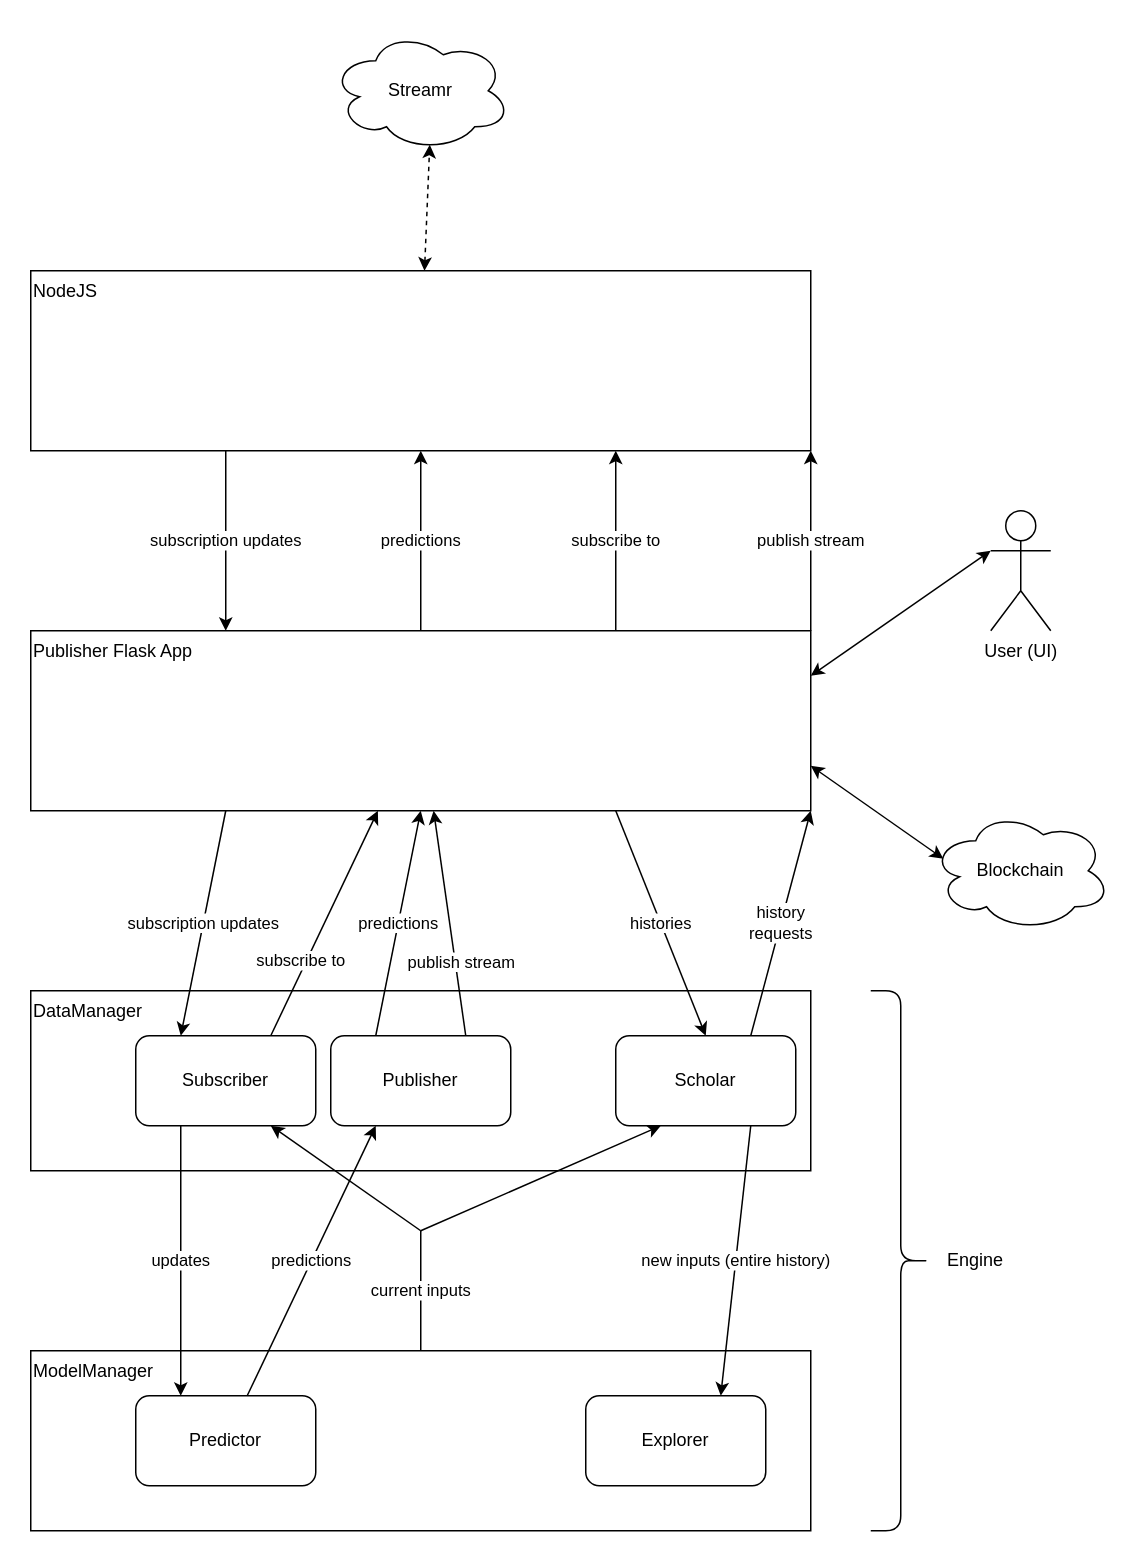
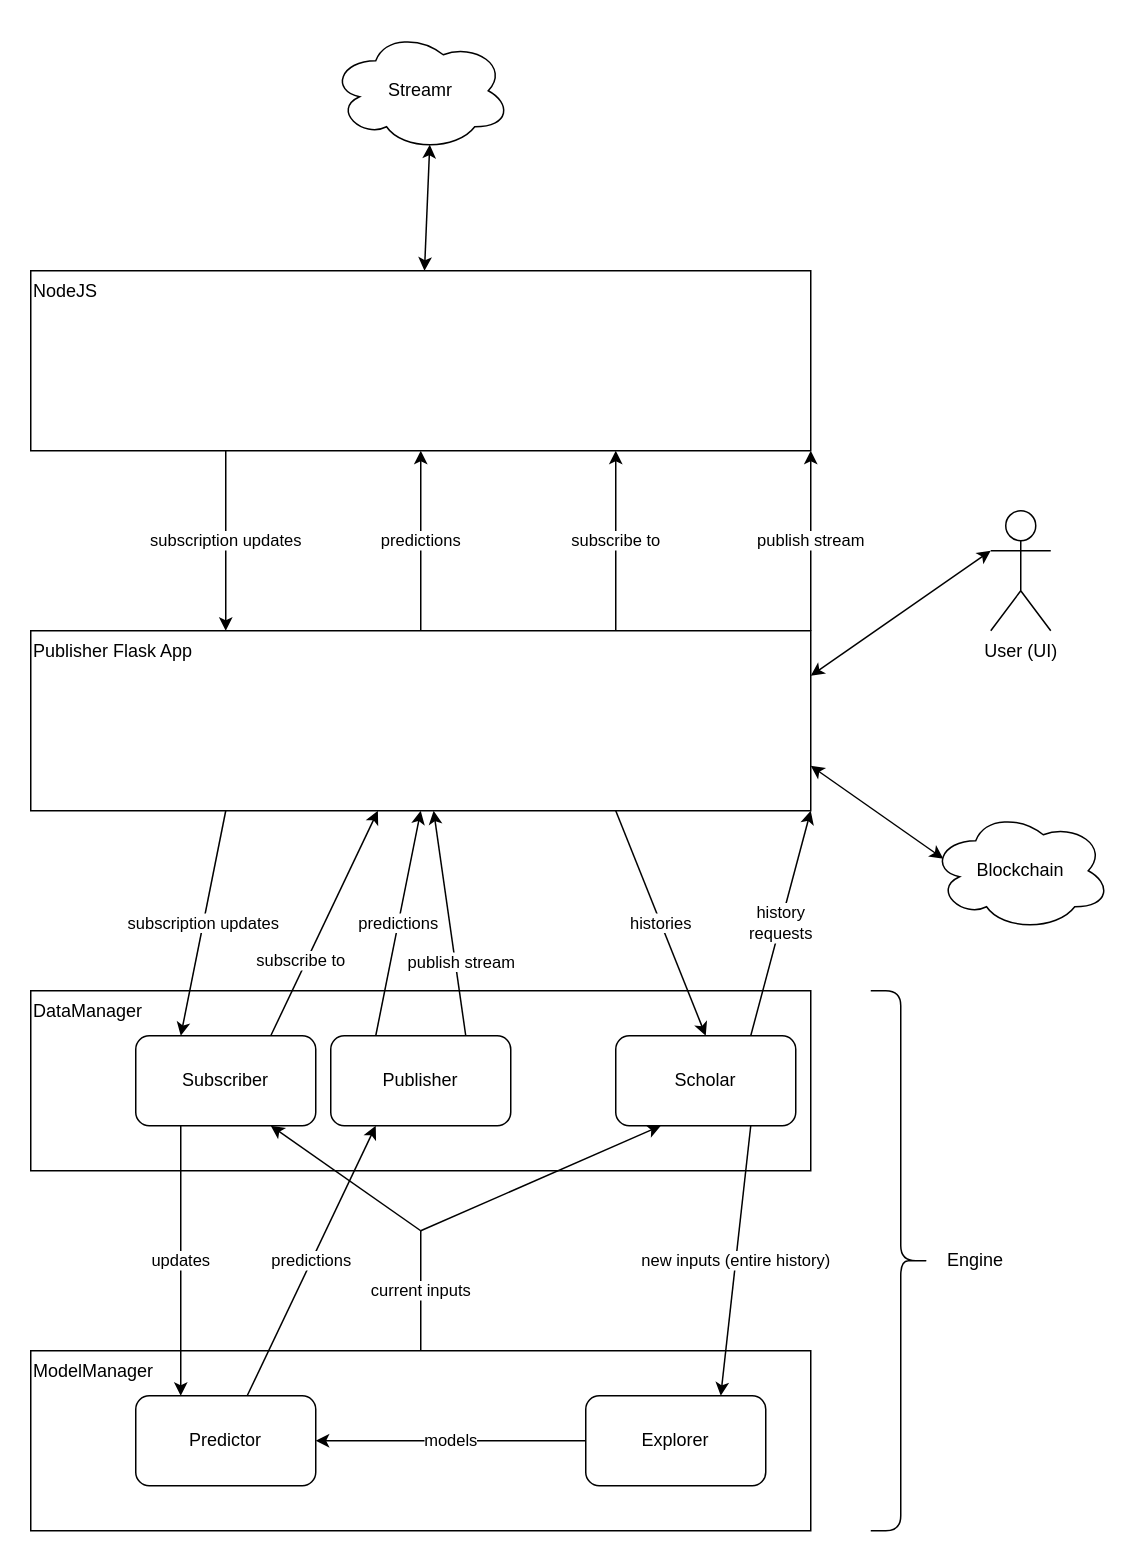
  <mxCell id="0" />
  <mxCell id="1" parent="0" />
  <mxCell id="2" value="DataManager" style="rounded=0;whiteSpace=wrap;html=1;align=left;verticalAlign=top;" vertex="1" parent="1"><mxGeometry x="20" y="660" width="520" height="120" as="geometry" /></mxCell>
  <mxCell id="3" value="current inputs" style="edgeStyle=none;html=1;exitX=0.5;exitY=0;exitDx=0;exitDy=0;endArrow=none;endFill=0;" edge="1" parent="1" source="4"><mxGeometry relative="1" as="geometry"><mxPoint x="280" y="820" as="targetPoint" /></mxGeometry></mxCell>
  <mxCell id="4" value="ModelManager" style="rounded=0;whiteSpace=wrap;html=1;align=left;verticalAlign=top;" vertex="1" parent="1"><mxGeometry x="20" y="900" width="520" height="120" as="geometry" /></mxCell>
  <mxCell id="5" value="subscribe to" style="edgeStyle=none;html=1;exitX=0.75;exitY=0;exitDx=0;exitDy=0;startArrow=none;startFill=0;endArrow=classic;endFill=1;" edge="1" parent="1" source="6" target="27"><mxGeometry x="-0.353" y="3" relative="1" as="geometry"><mxPoint x="-1" as="offset" /></mxGeometry></mxCell>
  <mxCell id="6" value="Subscriber" style="rounded=1;whiteSpace=wrap;html=1;" vertex="1" parent="1"><mxGeometry x="90" y="690" width="120" height="60" as="geometry" /></mxCell>
  <mxCell id="7" value="predictions" style="edgeStyle=none;html=1;endArrow=classic;endFill=1;startArrow=none;startFill=0;entryX=0.5;entryY=1;entryDx=0;entryDy=0;exitX=0.25;exitY=0;exitDx=0;exitDy=0;" edge="1" parent="1" source="9" target="27"><mxGeometry relative="1" as="geometry" /></mxCell>
  <mxCell id="8" value="publish stream" style="edgeStyle=none;html=1;startArrow=none;startFill=0;endArrow=classic;endFill=1;exitX=0.75;exitY=0;exitDx=0;exitDy=0;" edge="1" parent="1" source="9" target="27"><mxGeometry x="-0.348" y="-4" relative="1" as="geometry"><mxPoint as="offset" /></mxGeometry></mxCell>
  <mxCell id="9" value="Publisher" style="rounded=1;whiteSpace=wrap;html=1;" vertex="1" parent="1"><mxGeometry x="220" y="690" width="120" height="60" as="geometry" /></mxCell>
  <mxCell id="10" value="new inputs (entire history)" style="edgeStyle=none;html=1;entryX=0.75;entryY=0;entryDx=0;entryDy=0;exitX=0.75;exitY=1;exitDx=0;exitDy=0;" edge="1" parent="1" source="12" target="16"><mxGeometry relative="1" as="geometry" /></mxCell>
  <mxCell id="11" value="history&lt;br&gt;requests" style="edgeStyle=none;html=1;exitX=0.75;exitY=0;exitDx=0;exitDy=0;entryX=1;entryY=1;entryDx=0;entryDy=0;startArrow=none;startFill=0;endArrow=classic;endFill=1;" edge="1" parent="1" source="12" target="27"><mxGeometry relative="1" as="geometry" /></mxCell>
  <mxCell id="12" value="Scholar" style="rounded=1;whiteSpace=wrap;html=1;" vertex="1" parent="1"><mxGeometry x="410" y="690" width="120" height="60" as="geometry" /></mxCell>
  <mxCell id="13" value="predictions" style="edgeStyle=none;html=1;entryX=0.25;entryY=1;entryDx=0;entryDy=0;" edge="1" parent="1" source="14" target="9"><mxGeometry relative="1" as="geometry" /></mxCell>
  <mxCell id="14" value="Predictor" style="rounded=1;whiteSpace=wrap;html=1;" vertex="1" parent="1"><mxGeometry x="90" y="930" width="120" height="60" as="geometry" /></mxCell>
+ <mxCell id="15" value="models" style="edgeStyle=none;html=1;" edge="1" parent="1" source="16" target="14"><mxGeometry relative="1" as="geometry" /></mxCell>
  <mxCell id="16" value="Explorer" style="rounded=1;whiteSpace=wrap;html=1;" vertex="1" parent="1"><mxGeometry x="390" y="930" width="120" height="60" as="geometry" /></mxCell>
  <mxCell id="17" value="updates" style="endArrow=classic;html=1;exitX=0.25;exitY=1;exitDx=0;exitDy=0;entryX=0.25;entryY=0;entryDx=0;entryDy=0;" edge="1" parent="1" source="6" target="14"><mxGeometry width="50" height="50" relative="1" as="geometry"><mxPoint x="250" y="960" as="sourcePoint" /><mxPoint x="300" y="910" as="targetPoint" /></mxGeometry></mxCell>
  <mxCell id="18" value="" style="endArrow=classic;html=1;entryX=0.25;entryY=1;entryDx=0;entryDy=0;" edge="1" parent="1" target="12"><mxGeometry width="50" height="50" relative="1" as="geometry"><mxPoint x="280" y="820" as="sourcePoint" /><mxPoint x="270" y="860" as="targetPoint" /></mxGeometry></mxCell>
  <mxCell id="19" value="" style="endArrow=classic;html=1;entryX=0.75;entryY=1;entryDx=0;entryDy=0;" edge="1" parent="1" target="6"><mxGeometry width="50" height="50" relative="1" as="geometry"><mxPoint x="280" y="820" as="sourcePoint" /><mxPoint x="420" y="770" as="targetPoint" /></mxGeometry></mxCell>
  <mxCell id="20" value="subscribe to" style="edgeStyle=none;html=1;exitX=0.75;exitY=0;exitDx=0;exitDy=0;entryX=0.75;entryY=1;entryDx=0;entryDy=0;startArrow=none;startFill=0;endArrow=classic;endFill=1;" edge="1" parent="1" source="27" target="30"><mxGeometry relative="1" as="geometry" /></mxCell>
  <mxCell id="21" value="predictions" style="edgeStyle=none;html=1;exitX=0.5;exitY=0;exitDx=0;exitDy=0;entryX=0.5;entryY=1;entryDx=0;entryDy=0;startArrow=none;startFill=0;endArrow=classic;endFill=1;" edge="1" parent="1" source="27" target="30"><mxGeometry relative="1" as="geometry" /></mxCell>
  <mxCell id="22" value="publish stream" style="edgeStyle=none;html=1;exitX=1;exitY=0;exitDx=0;exitDy=0;entryX=1;entryY=1;entryDx=0;entryDy=0;startArrow=none;startFill=0;endArrow=classic;endFill=1;" edge="1" parent="1" source="27" target="30"><mxGeometry relative="1" as="geometry" /></mxCell>
  <mxCell id="23" style="edgeStyle=none;html=1;exitX=1;exitY=0.25;exitDx=0;exitDy=0;entryX=0;entryY=0.333;entryDx=0;entryDy=0;entryPerimeter=0;startArrow=classic;startFill=1;endArrow=classic;endFill=1;" edge="1" parent="1" source="27" target="31"><mxGeometry relative="1" as="geometry" /></mxCell>
  <mxCell id="24" style="edgeStyle=none;html=1;exitX=1;exitY=0.75;exitDx=0;exitDy=0;entryX=0.07;entryY=0.4;entryDx=0;entryDy=0;entryPerimeter=0;startArrow=classic;startFill=1;endArrow=classic;endFill=1;" edge="1" parent="1" source="27" target="33"><mxGeometry relative="1" as="geometry" /></mxCell>
  <mxCell id="25" value="subscription updates" style="edgeStyle=none;html=1;exitX=0.25;exitY=1;exitDx=0;exitDy=0;startArrow=none;startFill=0;endArrow=classic;endFill=1;entryX=0.25;entryY=0;entryDx=0;entryDy=0;" edge="1" parent="1" source="27" target="6"><mxGeometry relative="1" as="geometry" /></mxCell>
  <mxCell id="26" value="histories" style="edgeStyle=none;html=1;entryX=0.5;entryY=0;entryDx=0;entryDy=0;startArrow=none;startFill=0;endArrow=classic;endFill=1;exitX=0.75;exitY=1;exitDx=0;exitDy=0;" edge="1" parent="1" source="27" target="12"><mxGeometry relative="1" as="geometry" /></mxCell>
  <mxCell id="27" value="Publisher Flask App" style="rounded=0;whiteSpace=wrap;html=1;align=left;verticalAlign=top;" vertex="1" parent="1"><mxGeometry x="20" width="520" height="120" as="geometry" y="420" /></mxCell>
  <mxCell id="28" value="subscription updates" style="edgeStyle=none;html=1;exitX=0.25;exitY=1;exitDx=0;exitDy=0;entryX=0.25;entryY=0;entryDx=0;entryDy=0;startArrow=none;startFill=0;endArrow=classic;endFill=1;" edge="1" parent="1" source="30" target="27"><mxGeometry relative="1" as="geometry" /></mxCell>
- <mxCell id="29" style="edgeStyle=none;html=1;startArrow=classic;startFill=1;endArrow=classic;endFill=1;entryX=0.55;entryY=0.95;entryDx=0;entryDy=0;entryPerimeter=0;dashed=1;" edge="1" parent="1" source="30" target="32"><mxGeometry relative="1" as="geometry"><mxPoint x="300" y="130" as="targetPoint" /></mxGeometry></mxCell>
+ <mxCell id="29" style="edgeStyle=none;html=1;startArrow=classic;startFill=1;endArrow=classic;endFill=1;entryX=0.55;entryY=0.95;entryDx=0;entryDy=0;entryPerimeter=0;" edge="1" parent="1" source="30" target="32"><mxGeometry relative="1" as="geometry"><mxPoint x="300" y="130" as="targetPoint" /></mxGeometry></mxCell>
  <mxCell id="30" value="NodeJS" style="rounded=0;whiteSpace=wrap;html=1;align=left;verticalAlign=top;" vertex="1" parent="1"><mxGeometry x="20" y="180" width="520" height="120" as="geometry" /></mxCell>
  <mxCell id="31" value="User (UI)" style="shape=umlActor;verticalLabelPosition=bottom;verticalAlign=top;html=1;outlineConnect=0;" vertex="1" parent="1"><mxGeometry x="660" y="340" width="40" height="80" as="geometry" /></mxCell>
  <mxCell id="32" value="Streamr" style="ellipse;shape=cloud;whiteSpace=wrap;html=1;" vertex="1" parent="1"><mxGeometry x="220" y="20" width="120" height="80" as="geometry" /></mxCell>
  <mxCell id="33" value="Blockchain" style="ellipse;shape=cloud;whiteSpace=wrap;html=1;" vertex="1" parent="1"><mxGeometry x="620" y="540" width="120" height="80" as="geometry" /></mxCell>
  <mxCell id="34" value="" style="shape=curlyBracket;whiteSpace=wrap;html=1;rounded=1;flipH=1;" vertex="1" parent="1"><mxGeometry x="580" y="660" width="40" height="360" as="geometry" /></mxCell>
  <mxCell id="35" value="Engine" style="text;html=1;strokeColor=none;fillColor=none;align=center;verticalAlign=middle;whiteSpace=wrap;rounded=0;" vertex="1" parent="1"><mxGeometry x="620" y="825" width="60" height="30" as="geometry" /></mxCell>
